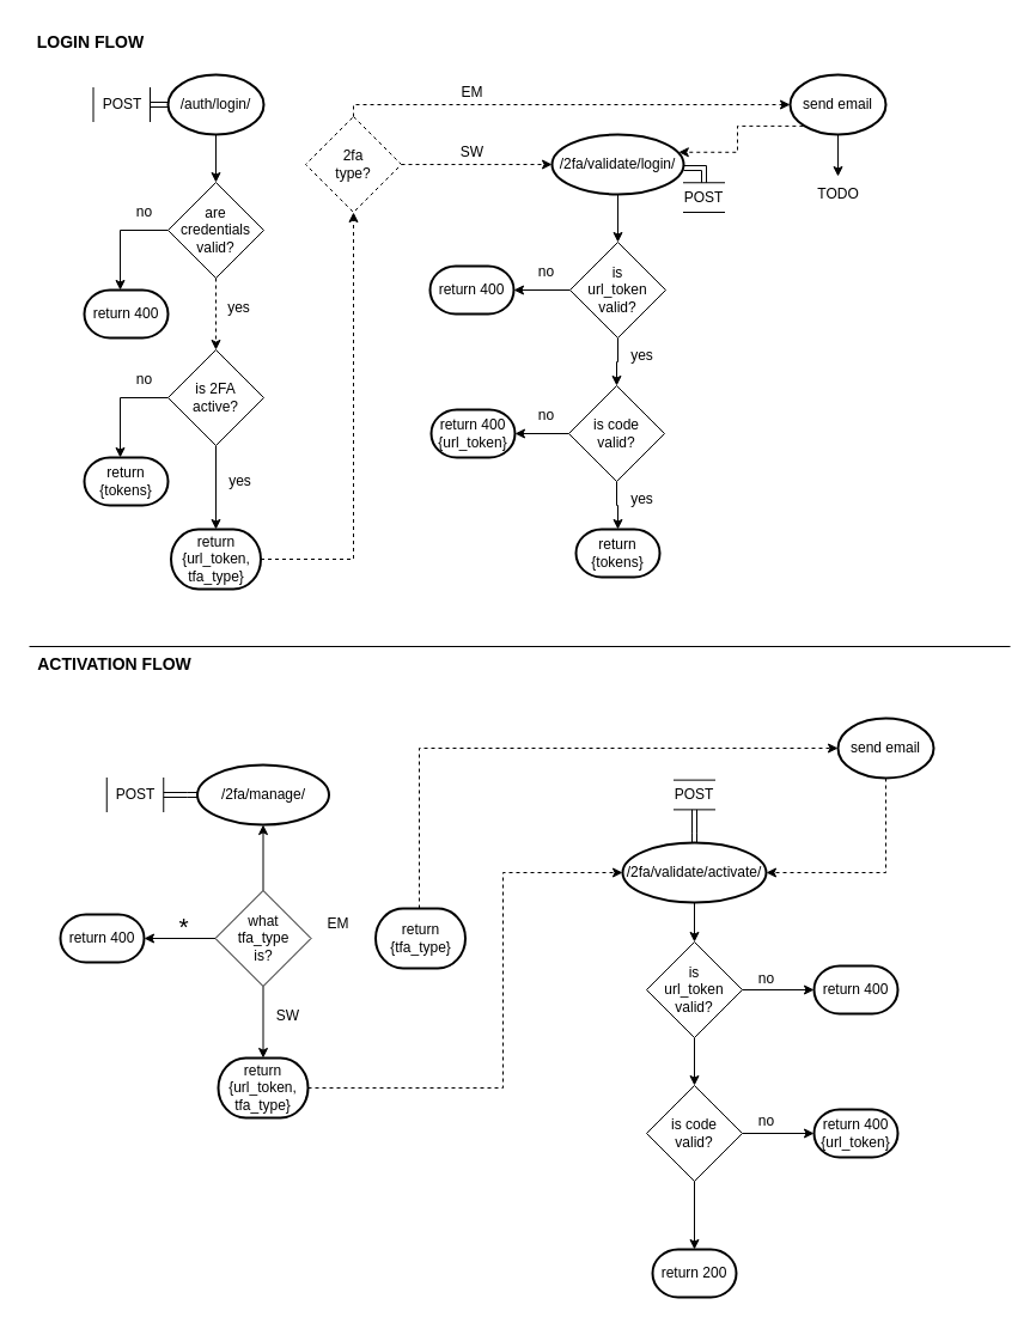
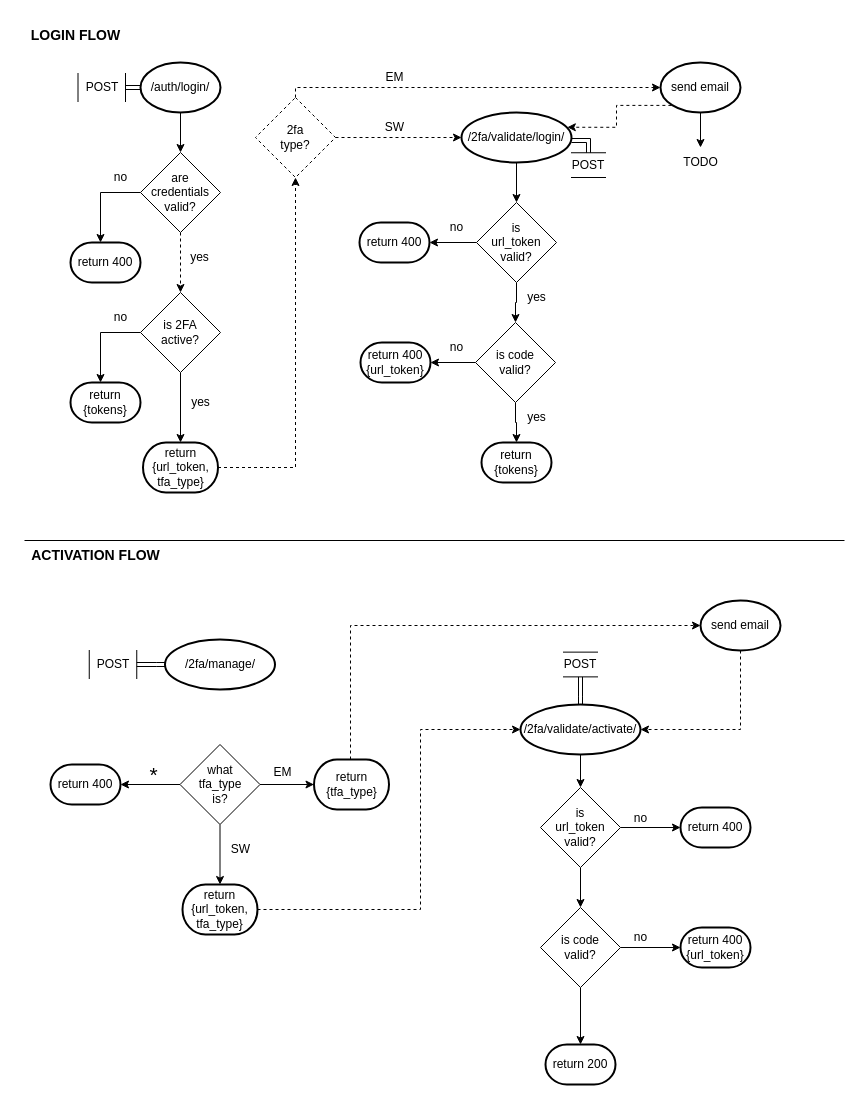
  <mxCell id="0" />
  <mxCell id="1" parent="0" />
  <mxCell id="2" value="" style="edgeStyle=orthogonalEdgeStyle;rounded=0;orthogonalLoop=1;jettySize=auto;html=1;" parent="1" source="4" target="7" edge="1"><mxGeometry relative="1" as="geometry" /></mxCell>
  <mxCell id="3" value="" style="edgeStyle=orthogonalEdgeStyle;rounded=0;orthogonalLoop=1;jettySize=auto;html=1;shape=link;" parent="1" source="4" target="47" edge="1"><mxGeometry relative="1" as="geometry" /></mxCell>
  <mxCell id="4" value="/auth/login/" style="strokeWidth=2;html=1;shape=mxgraph.flowchart.start_1;whiteSpace=wrap;" parent="1" vertex="1"><mxGeometry x="140" y="62" width="80" height="50" as="geometry" /></mxCell>
  <mxCell id="5" value="" style="edgeStyle=orthogonalEdgeStyle;rounded=0;orthogonalLoop=1;jettySize=auto;html=1;" parent="1" source="7" target="8" edge="1"><mxGeometry relative="1" as="geometry"><Array as="points"><mxPoint x="100" y="192" /></Array></mxGeometry></mxCell>
  <mxCell id="6" value="" style="edgeStyle=orthogonalEdgeStyle;rounded=0;orthogonalLoop=1;jettySize=auto;html=1;dashed=1;" parent="1" source="7" target="12" edge="1"><mxGeometry relative="1" as="geometry" /></mxCell>
  <mxCell id="7" value="are credentials valid?" style="rhombus;whiteSpace=wrap;html=1;" parent="1" vertex="1"><mxGeometry x="140" y="152" width="80" height="80" as="geometry" /></mxCell>
  <mxCell id="8" value="return 400" style="strokeWidth=2;html=1;shape=mxgraph.flowchart.terminator;whiteSpace=wrap;" parent="1" vertex="1"><mxGeometry x="70" y="242" width="70" height="40" as="geometry" /></mxCell>
  <mxCell id="9" value="no" style="text;html=1;align=center;verticalAlign=middle;resizable=0;points=[];autosize=1;strokeColor=none;fillColor=none;" parent="1" vertex="1"><mxGeometry x="100" y="162" width="40" height="30" as="geometry" /></mxCell>
  <mxCell id="10" value="" style="edgeStyle=orthogonalEdgeStyle;rounded=0;orthogonalLoop=1;jettySize=auto;html=1;" parent="1" source="12" target="13" edge="1"><mxGeometry relative="1" as="geometry"><Array as="points"><mxPoint x="100" y="332" /></Array></mxGeometry></mxCell>
  <mxCell id="11" value="" style="edgeStyle=orthogonalEdgeStyle;rounded=0;orthogonalLoop=1;jettySize=auto;html=1;" parent="1" source="12" target="17" edge="1"><mxGeometry relative="1" as="geometry" /></mxCell>
  <mxCell id="12" value="is 2FA&lt;br&gt;active?" style="rhombus;whiteSpace=wrap;html=1;" parent="1" vertex="1"><mxGeometry x="140" y="292" width="80" height="80" as="geometry" /></mxCell>
  <mxCell id="13" value="return {tokens}" style="strokeWidth=2;html=1;shape=mxgraph.flowchart.terminator;whiteSpace=wrap;" parent="1" vertex="1"><mxGeometry x="70" y="382" width="70" height="40" as="geometry" /></mxCell>
  <mxCell id="14" value="no" style="text;html=1;align=center;verticalAlign=middle;resizable=0;points=[];autosize=1;strokeColor=none;fillColor=none;" parent="1" vertex="1"><mxGeometry x="100" y="302" width="40" height="30" as="geometry" /></mxCell>
  <mxCell id="15" value="yes" style="text;html=1;align=center;verticalAlign=middle;resizable=0;points=[];autosize=1;strokeColor=none;fillColor=none;" parent="1" vertex="1"><mxGeometry x="179" y="242" width="40" height="30" as="geometry" /></mxCell>
  <mxCell id="16" style="edgeStyle=orthogonalEdgeStyle;rounded=0;orthogonalLoop=1;jettySize=auto;html=1;entryX=0.5;entryY=1;entryDx=0;entryDy=0;dashed=1;" parent="1" source="17" target="25" edge="1"><mxGeometry relative="1" as="geometry" /></mxCell>
  <mxCell id="17" value="return&lt;br&gt;{url_token,&lt;br&gt;tfa_type}" style="strokeWidth=2;html=1;shape=mxgraph.flowchart.terminator;whiteSpace=wrap;" parent="1" vertex="1"><mxGeometry x="142.5" y="442" width="75" height="50" as="geometry" /></mxCell>
  <mxCell id="18" value="yes" style="text;html=1;align=center;verticalAlign=middle;resizable=0;points=[];autosize=1;strokeColor=none;fillColor=none;" parent="1" vertex="1"><mxGeometry x="180" y="387" width="40" height="30" as="geometry" /></mxCell>
  <mxCell id="19" value="" style="edgeStyle=orthogonalEdgeStyle;rounded=0;orthogonalLoop=1;jettySize=auto;html=1;" parent="1" source="21" target="31" edge="1"><mxGeometry relative="1" as="geometry" /></mxCell>
  <mxCell id="20" style="edgeStyle=orthogonalEdgeStyle;rounded=0;orthogonalLoop=1;jettySize=auto;html=1;entryX=0;entryY=0.5;entryDx=0;entryDy=0;shape=link;" parent="1" source="21" target="67" edge="1"><mxGeometry relative="1" as="geometry"><Array as="points"><mxPoint x="588" y="140" /></Array></mxGeometry></mxCell>
  <mxCell id="21" value="/2fa/validate/login/" style="strokeWidth=2;html=1;shape=mxgraph.flowchart.start_1;whiteSpace=wrap;" parent="1" vertex="1"><mxGeometry x="461" y="112" width="110" height="50" as="geometry" /></mxCell>
  <mxCell id="22" value="" style="edgeStyle=orthogonalEdgeStyle;rounded=0;orthogonalLoop=1;jettySize=auto;html=1;" parent="1" source="23" target="80" edge="1"><mxGeometry relative="1" as="geometry" /></mxCell>
  <mxCell id="23" value="send email" style="strokeWidth=2;html=1;shape=mxgraph.flowchart.start_1;whiteSpace=wrap;" parent="1" vertex="1"><mxGeometry x="660" y="62" width="80" height="50" as="geometry" /></mxCell>
  <mxCell id="24" value="" style="edgeStyle=orthogonalEdgeStyle;rounded=0;orthogonalLoop=1;jettySize=auto;html=1;dashed=1;entryX=0;entryY=0.5;entryDx=0;entryDy=0;entryPerimeter=0;" parent="1" source="25" target="23" edge="1"><mxGeometry relative="1" as="geometry"><Array as="points"><mxPoint x="486" y="87" /><mxPoint x="486" y="87" /></Array></mxGeometry></mxCell>
  <mxCell id="25" value="2fa&lt;br&gt;type?" style="rhombus;whiteSpace=wrap;html=1;dashed=1;" parent="1" vertex="1"><mxGeometry x="255" y="97" width="80" height="80" as="geometry" /></mxCell>
  <mxCell id="26" value="EM" style="text;html=1;align=center;verticalAlign=middle;resizable=0;points=[];autosize=1;strokeColor=none;fillColor=none;" parent="1" vertex="1"><mxGeometry x="374" y="62" width="40" height="30" as="geometry" /></mxCell>
  <mxCell id="27" style="edgeStyle=orthogonalEdgeStyle;rounded=0;orthogonalLoop=1;jettySize=auto;html=1;entryX=0;entryY=0.5;entryDx=0;entryDy=0;entryPerimeter=0;dashed=1;" parent="1" source="25" target="21" edge="1"><mxGeometry relative="1" as="geometry" /></mxCell>
  <mxCell id="28" value="SW" style="text;html=1;align=center;verticalAlign=middle;resizable=0;points=[];autosize=1;strokeColor=none;fillColor=none;" parent="1" vertex="1"><mxGeometry x="374" y="112" width="40" height="30" as="geometry" /></mxCell>
  <mxCell id="29" value="" style="edgeStyle=orthogonalEdgeStyle;rounded=0;orthogonalLoop=1;jettySize=auto;html=1;" parent="1" source="31" target="36" edge="1"><mxGeometry relative="1" as="geometry" /></mxCell>
  <mxCell id="30" value="" style="edgeStyle=orthogonalEdgeStyle;rounded=0;orthogonalLoop=1;jettySize=auto;html=1;" parent="1" source="31" target="32" edge="1"><mxGeometry relative="1" as="geometry" /></mxCell>
  <mxCell id="31" value="is&lt;br&gt;url_token&lt;br&gt;valid?" style="rhombus;whiteSpace=wrap;html=1;" parent="1" vertex="1"><mxGeometry x="476" y="202" width="80" height="80" as="geometry" /></mxCell>
  <mxCell id="32" value="return 400" style="strokeWidth=2;html=1;shape=mxgraph.flowchart.terminator;whiteSpace=wrap;" parent="1" vertex="1"><mxGeometry x="359" y="222" width="70" height="40" as="geometry" /></mxCell>
  <mxCell id="33" value="no" style="text;html=1;align=center;verticalAlign=middle;resizable=0;points=[];autosize=1;strokeColor=none;fillColor=none;" parent="1" vertex="1"><mxGeometry x="436" y="212" width="40" height="30" as="geometry" /></mxCell>
  <mxCell id="34" value="" style="edgeStyle=orthogonalEdgeStyle;rounded=0;orthogonalLoop=1;jettySize=auto;html=1;" parent="1" source="36" target="38" edge="1"><mxGeometry relative="1" as="geometry" /></mxCell>
  <mxCell id="35" value="" style="edgeStyle=orthogonalEdgeStyle;rounded=0;orthogonalLoop=1;jettySize=auto;html=1;" parent="1" source="36" target="37" edge="1"><mxGeometry relative="1" as="geometry" /></mxCell>
  <mxCell id="36" value="is code&lt;br&gt;valid?" style="rhombus;whiteSpace=wrap;html=1;" parent="1" vertex="1"><mxGeometry x="475" y="322" width="80" height="80" as="geometry" /></mxCell>
  <mxCell id="37" value="return 400&lt;br&gt;{url_token}" style="strokeWidth=2;html=1;shape=mxgraph.flowchart.terminator;whiteSpace=wrap;" parent="1" vertex="1"><mxGeometry x="360" y="342" width="70" height="40" as="geometry" /></mxCell>
  <mxCell id="38" value="return {tokens}" style="strokeWidth=2;html=1;shape=mxgraph.flowchart.terminator;whiteSpace=wrap;" parent="1" vertex="1"><mxGeometry x="481" y="442" width="70" height="40" as="geometry" /></mxCell>
  <mxCell id="39" value="yes" style="text;html=1;align=center;verticalAlign=middle;resizable=0;points=[];autosize=1;strokeColor=none;fillColor=none;" parent="1" vertex="1"><mxGeometry x="516" y="282" width="40" height="30" as="geometry" /></mxCell>
  <mxCell id="40" value="no" style="text;html=1;align=center;verticalAlign=middle;resizable=0;points=[];autosize=1;strokeColor=none;fillColor=none;" parent="1" vertex="1"><mxGeometry x="436" y="332" width="40" height="30" as="geometry" /></mxCell>
  <mxCell id="41" value="yes" style="text;html=1;align=center;verticalAlign=middle;resizable=0;points=[];autosize=1;strokeColor=none;fillColor=none;" parent="1" vertex="1"><mxGeometry x="516" y="402" width="40" height="30" as="geometry" /></mxCell>
  <mxCell id="42" value="" style="endArrow=none;html=1;rounded=0;" parent="1" edge="1"><mxGeometry width="50" height="50" relative="1" as="geometry"><mxPoint x="24" y="540" as="sourcePoint" /><mxPoint x="844" y="540" as="targetPoint" /></mxGeometry></mxCell>
  <mxCell id="43" value="&lt;b&gt;&lt;font style=&quot;font-size: 14px;&quot;&gt;LOGIN FLOW&lt;/font&gt;&lt;/b&gt;" style="text;html=1;align=center;verticalAlign=middle;resizable=0;points=[];autosize=1;strokeColor=none;fillColor=none;" parent="1" vertex="1"><mxGeometry width="110" height="30" as="geometry" x="20" y="20" /></mxCell>
  <mxCell id="44" value="&lt;b&gt;&lt;font style=&quot;font-size: 14px;&quot;&gt;ACTIVATION FLOW&lt;/font&gt;&lt;/b&gt;" style="text;html=1;align=center;verticalAlign=middle;resizable=0;points=[];autosize=1;strokeColor=none;fillColor=none;" parent="1" vertex="1"><mxGeometry y="540" width="150" height="30" as="geometry" x="20" /></mxCell>
  <mxCell id="45" value="" style="edgeStyle=orthogonalEdgeStyle;rounded=0;orthogonalLoop=1;jettySize=auto;html=1;shape=link;" parent="1" source="46" target="48" edge="1"><mxGeometry relative="1" as="geometry" /></mxCell>
  <mxCell id="46" value="/2fa/manage/" style="strokeWidth=2;html=1;shape=mxgraph.flowchart.start_1;whiteSpace=wrap;" parent="1" vertex="1"><mxGeometry x="164.5" y="639" width="110" height="50" as="geometry" /></mxCell>
  <mxCell id="47" value="POST" style="shape=partialRectangle;whiteSpace=wrap;html=1;top=0;bottom=0;fillColor=none;" parent="1" vertex="1"><mxGeometry x="77.5" y="73" width="47.5" height="28" as="geometry" /></mxCell>
  <mxCell id="48" value="POST" style="shape=partialRectangle;whiteSpace=wrap;html=1;top=0;bottom=0;fillColor=none;" parent="1" vertex="1"><mxGeometry x="88.75" y="650" width="47.5" height="28" as="geometry" /></mxCell>
  <mxCell id="49" value="" style="edgeStyle=orthogonalEdgeStyle;rounded=0;orthogonalLoop=1;jettySize=auto;html=1;" parent="1" source="52" target="53" edge="1"><mxGeometry relative="1" as="geometry" /></mxCell>
  <mxCell id="50" value="" style="edgeStyle=orthogonalEdgeStyle;rounded=0;orthogonalLoop=1;jettySize=auto;html=1;" parent="1" source="52" target="55" edge="1"><mxGeometry relative="1" as="geometry" /></mxCell>
- <mxCell id="51" value="" style="edgeStyle=orthogonalEdgeStyle;rounded=0;orthogonalLoop=1;jettySize=auto;html=1;" parent="1" source="52" target="46" edge="1"><mxGeometry relative="1" as="geometry" /></mxCell>
+ <mxCell id="51" value="" style="edgeStyle=orthogonalEdgeStyle;rounded=0;orthogonalLoop=1;jettySize=auto;html=1;" parent="1" source="52" target="57" edge="1"><mxGeometry relative="1" as="geometry" /></mxCell>
  <mxCell id="52" value="what&lt;br&gt;tfa_type&lt;br&gt;is?" style="rhombus;whiteSpace=wrap;html=1;" parent="1" vertex="1"><mxGeometry x="179.5" y="744" width="80" height="80" as="geometry" /></mxCell>
  <mxCell id="53" value="return 400" style="strokeWidth=2;html=1;shape=mxgraph.flowchart.terminator;whiteSpace=wrap;" parent="1" vertex="1"><mxGeometry x="50" y="764" width="70" height="40" as="geometry" /></mxCell>
  <mxCell id="54" value="&lt;font style=&quot;font-size: 21px;&quot;&gt;*&lt;/font&gt;" style="text;html=1;align=center;verticalAlign=middle;resizable=0;points=[];autosize=1;strokeColor=none;fillColor=none;" parent="1" vertex="1"><mxGeometry x="138.25" y="754" width="30" height="40" as="geometry" /></mxCell>
  <mxCell id="55" value="return&lt;br&gt;{url_token,&lt;br&gt;tfa_type}" style="strokeWidth=2;html=1;shape=mxgraph.flowchart.terminator;whiteSpace=wrap;" parent="1" vertex="1"><mxGeometry x="182" y="884" width="75" height="50" as="geometry" /></mxCell>
  <mxCell id="56" value="SW" style="text;html=1;align=center;verticalAlign=middle;resizable=0;points=[];autosize=1;strokeColor=none;fillColor=none;" parent="1" vertex="1"><mxGeometry x="220" y="834" width="40" height="30" as="geometry" /></mxCell>
  <mxCell id="57" value="return&lt;br&gt;{tfa_type}" style="strokeWidth=2;html=1;shape=mxgraph.flowchart.terminator;whiteSpace=wrap;" parent="1" vertex="1"><mxGeometry x="313.5" y="759" width="75" height="50" as="geometry" /></mxCell>
  <mxCell id="58" value="EM" style="text;html=1;align=center;verticalAlign=middle;resizable=0;points=[];autosize=1;strokeColor=none;fillColor=none;" parent="1" vertex="1"><mxGeometry x="262" y="757" width="40" height="30" as="geometry" /></mxCell>
  <mxCell id="59" value="send email" style="strokeWidth=2;html=1;shape=mxgraph.flowchart.start_1;whiteSpace=wrap;" parent="1" vertex="1"><mxGeometry x="700" y="600" width="80" height="50" as="geometry" /></mxCell>
  <mxCell id="60" value="" style="edgeStyle=orthogonalEdgeStyle;rounded=0;orthogonalLoop=1;jettySize=auto;html=1;shape=link;" parent="1" source="62" target="66" edge="1"><mxGeometry relative="1" as="geometry" /></mxCell>
  <mxCell id="61" value="" style="edgeStyle=orthogonalEdgeStyle;rounded=0;orthogonalLoop=1;jettySize=auto;html=1;" parent="1" source="62" target="70" edge="1"><mxGeometry relative="1" as="geometry" /></mxCell>
  <mxCell id="62" value="/2fa/validate/activate/" style="strokeWidth=2;html=1;shape=mxgraph.flowchart.start_1;whiteSpace=wrap;" parent="1" vertex="1"><mxGeometry x="520" y="704" width="120" height="50" as="geometry" /></mxCell>
  <mxCell id="63" style="edgeStyle=orthogonalEdgeStyle;rounded=0;orthogonalLoop=1;jettySize=auto;html=1;entryX=1;entryY=0.5;entryDx=0;entryDy=0;entryPerimeter=0;dashed=1;" parent="1" source="59" target="62" edge="1"><mxGeometry relative="1" as="geometry"><Array as="points"><mxPoint x="740" y="729" /></Array></mxGeometry></mxCell>
  <mxCell id="64" style="edgeStyle=orthogonalEdgeStyle;rounded=0;orthogonalLoop=1;jettySize=auto;html=1;entryX=0;entryY=0.5;entryDx=0;entryDy=0;entryPerimeter=0;dashed=1;" parent="1" source="57" target="59" edge="1"><mxGeometry relative="1" as="geometry"><Array as="points"><mxPoint x="350" y="625" /></Array></mxGeometry></mxCell>
  <mxCell id="65" style="edgeStyle=orthogonalEdgeStyle;rounded=0;orthogonalLoop=1;jettySize=auto;html=1;entryX=0;entryY=0.5;entryDx=0;entryDy=0;entryPerimeter=0;dashed=1;" parent="1" source="55" target="62" edge="1"><mxGeometry relative="1" as="geometry"><Array as="points"><mxPoint x="420" y="909" /><mxPoint x="420" y="729" /></Array></mxGeometry></mxCell>
  <mxCell id="66" value="POST" style="shape=partialRectangle;whiteSpace=wrap;html=1;top=0;bottom=0;fillColor=none;direction=south;" parent="1" vertex="1"><mxGeometry x="563" y="651.62" width="34" height="24.75" as="geometry" /></mxCell>
  <mxCell id="67" value="POST" style="shape=partialRectangle;whiteSpace=wrap;html=1;top=0;bottom=0;fillColor=none;direction=south;" parent="1" vertex="1"><mxGeometry x="571" y="152.25" width="34" height="24.75" as="geometry" /></mxCell>
  <mxCell id="68" value="" style="edgeStyle=orthogonalEdgeStyle;rounded=0;orthogonalLoop=1;jettySize=auto;html=1;" parent="1" source="70" target="75" edge="1"><mxGeometry relative="1" as="geometry" /></mxCell>
  <mxCell id="69" value="" style="edgeStyle=orthogonalEdgeStyle;rounded=0;orthogonalLoop=1;jettySize=auto;html=1;" parent="1" source="70" target="71" edge="1"><mxGeometry relative="1" as="geometry" /></mxCell>
  <mxCell id="70" value="is&lt;br&gt;url_token&lt;br&gt;valid?" style="rhombus;whiteSpace=wrap;html=1;" parent="1" vertex="1"><mxGeometry x="540" y="787" width="80" height="80" as="geometry" /></mxCell>
  <mxCell id="71" value="return 400" style="strokeWidth=2;html=1;shape=mxgraph.flowchart.terminator;whiteSpace=wrap;" parent="1" vertex="1"><mxGeometry x="680" y="807" width="70" height="40" as="geometry" /></mxCell>
  <mxCell id="72" value="no" style="text;html=1;align=center;verticalAlign=middle;resizable=0;points=[];autosize=1;strokeColor=none;fillColor=none;" parent="1" vertex="1"><mxGeometry x="620" y="803" width="40" height="30" as="geometry" /></mxCell>
  <mxCell id="73" value="" style="edgeStyle=orthogonalEdgeStyle;rounded=0;orthogonalLoop=1;jettySize=auto;html=1;" parent="1" source="75" target="76" edge="1"><mxGeometry relative="1" as="geometry" /></mxCell>
  <mxCell id="74" value="" style="edgeStyle=orthogonalEdgeStyle;rounded=0;orthogonalLoop=1;jettySize=auto;html=1;" parent="1" source="75" target="78" edge="1"><mxGeometry relative="1" as="geometry" /></mxCell>
  <mxCell id="75" value="is code&lt;br&gt;valid?" style="rhombus;whiteSpace=wrap;html=1;" parent="1" vertex="1"><mxGeometry x="540" y="907" width="80" height="80" as="geometry" /></mxCell>
  <mxCell id="76" value="return 400&lt;br&gt;{url_token}" style="strokeWidth=2;html=1;shape=mxgraph.flowchart.terminator;whiteSpace=wrap;" parent="1" vertex="1"><mxGeometry x="680" y="927" width="70" height="40" as="geometry" /></mxCell>
  <mxCell id="77" value="no" style="text;html=1;align=center;verticalAlign=middle;resizable=0;points=[];autosize=1;strokeColor=none;fillColor=none;" parent="1" vertex="1"><mxGeometry x="620" y="922" width="40" height="30" as="geometry" /></mxCell>
  <mxCell id="78" value="return 200" style="strokeWidth=2;html=1;shape=mxgraph.flowchart.terminator;whiteSpace=wrap;" parent="1" vertex="1"><mxGeometry x="545" y="1044" width="70" height="40" as="geometry" /></mxCell>
  <mxCell id="79" style="edgeStyle=orthogonalEdgeStyle;rounded=0;orthogonalLoop=1;jettySize=auto;html=1;entryX=0.962;entryY=0.295;entryDx=0;entryDy=0;entryPerimeter=0;exitX=0.136;exitY=0.858;exitDx=0;exitDy=0;exitPerimeter=0;dashed=1;" parent="1" source="23" target="21" edge="1"><mxGeometry relative="1" as="geometry"><Array as="points"><mxPoint x="616" y="105" /><mxPoint x="616" y="127" /></Array></mxGeometry></mxCell>
  <mxCell id="80" value="TODO" style="text;html=1;align=center;verticalAlign=middle;resizable=0;points=[];autosize=1;strokeColor=none;fillColor=none;" parent="1" vertex="1"><mxGeometry x="670" y="147" width="60" height="30" as="geometry" /></mxCell>
